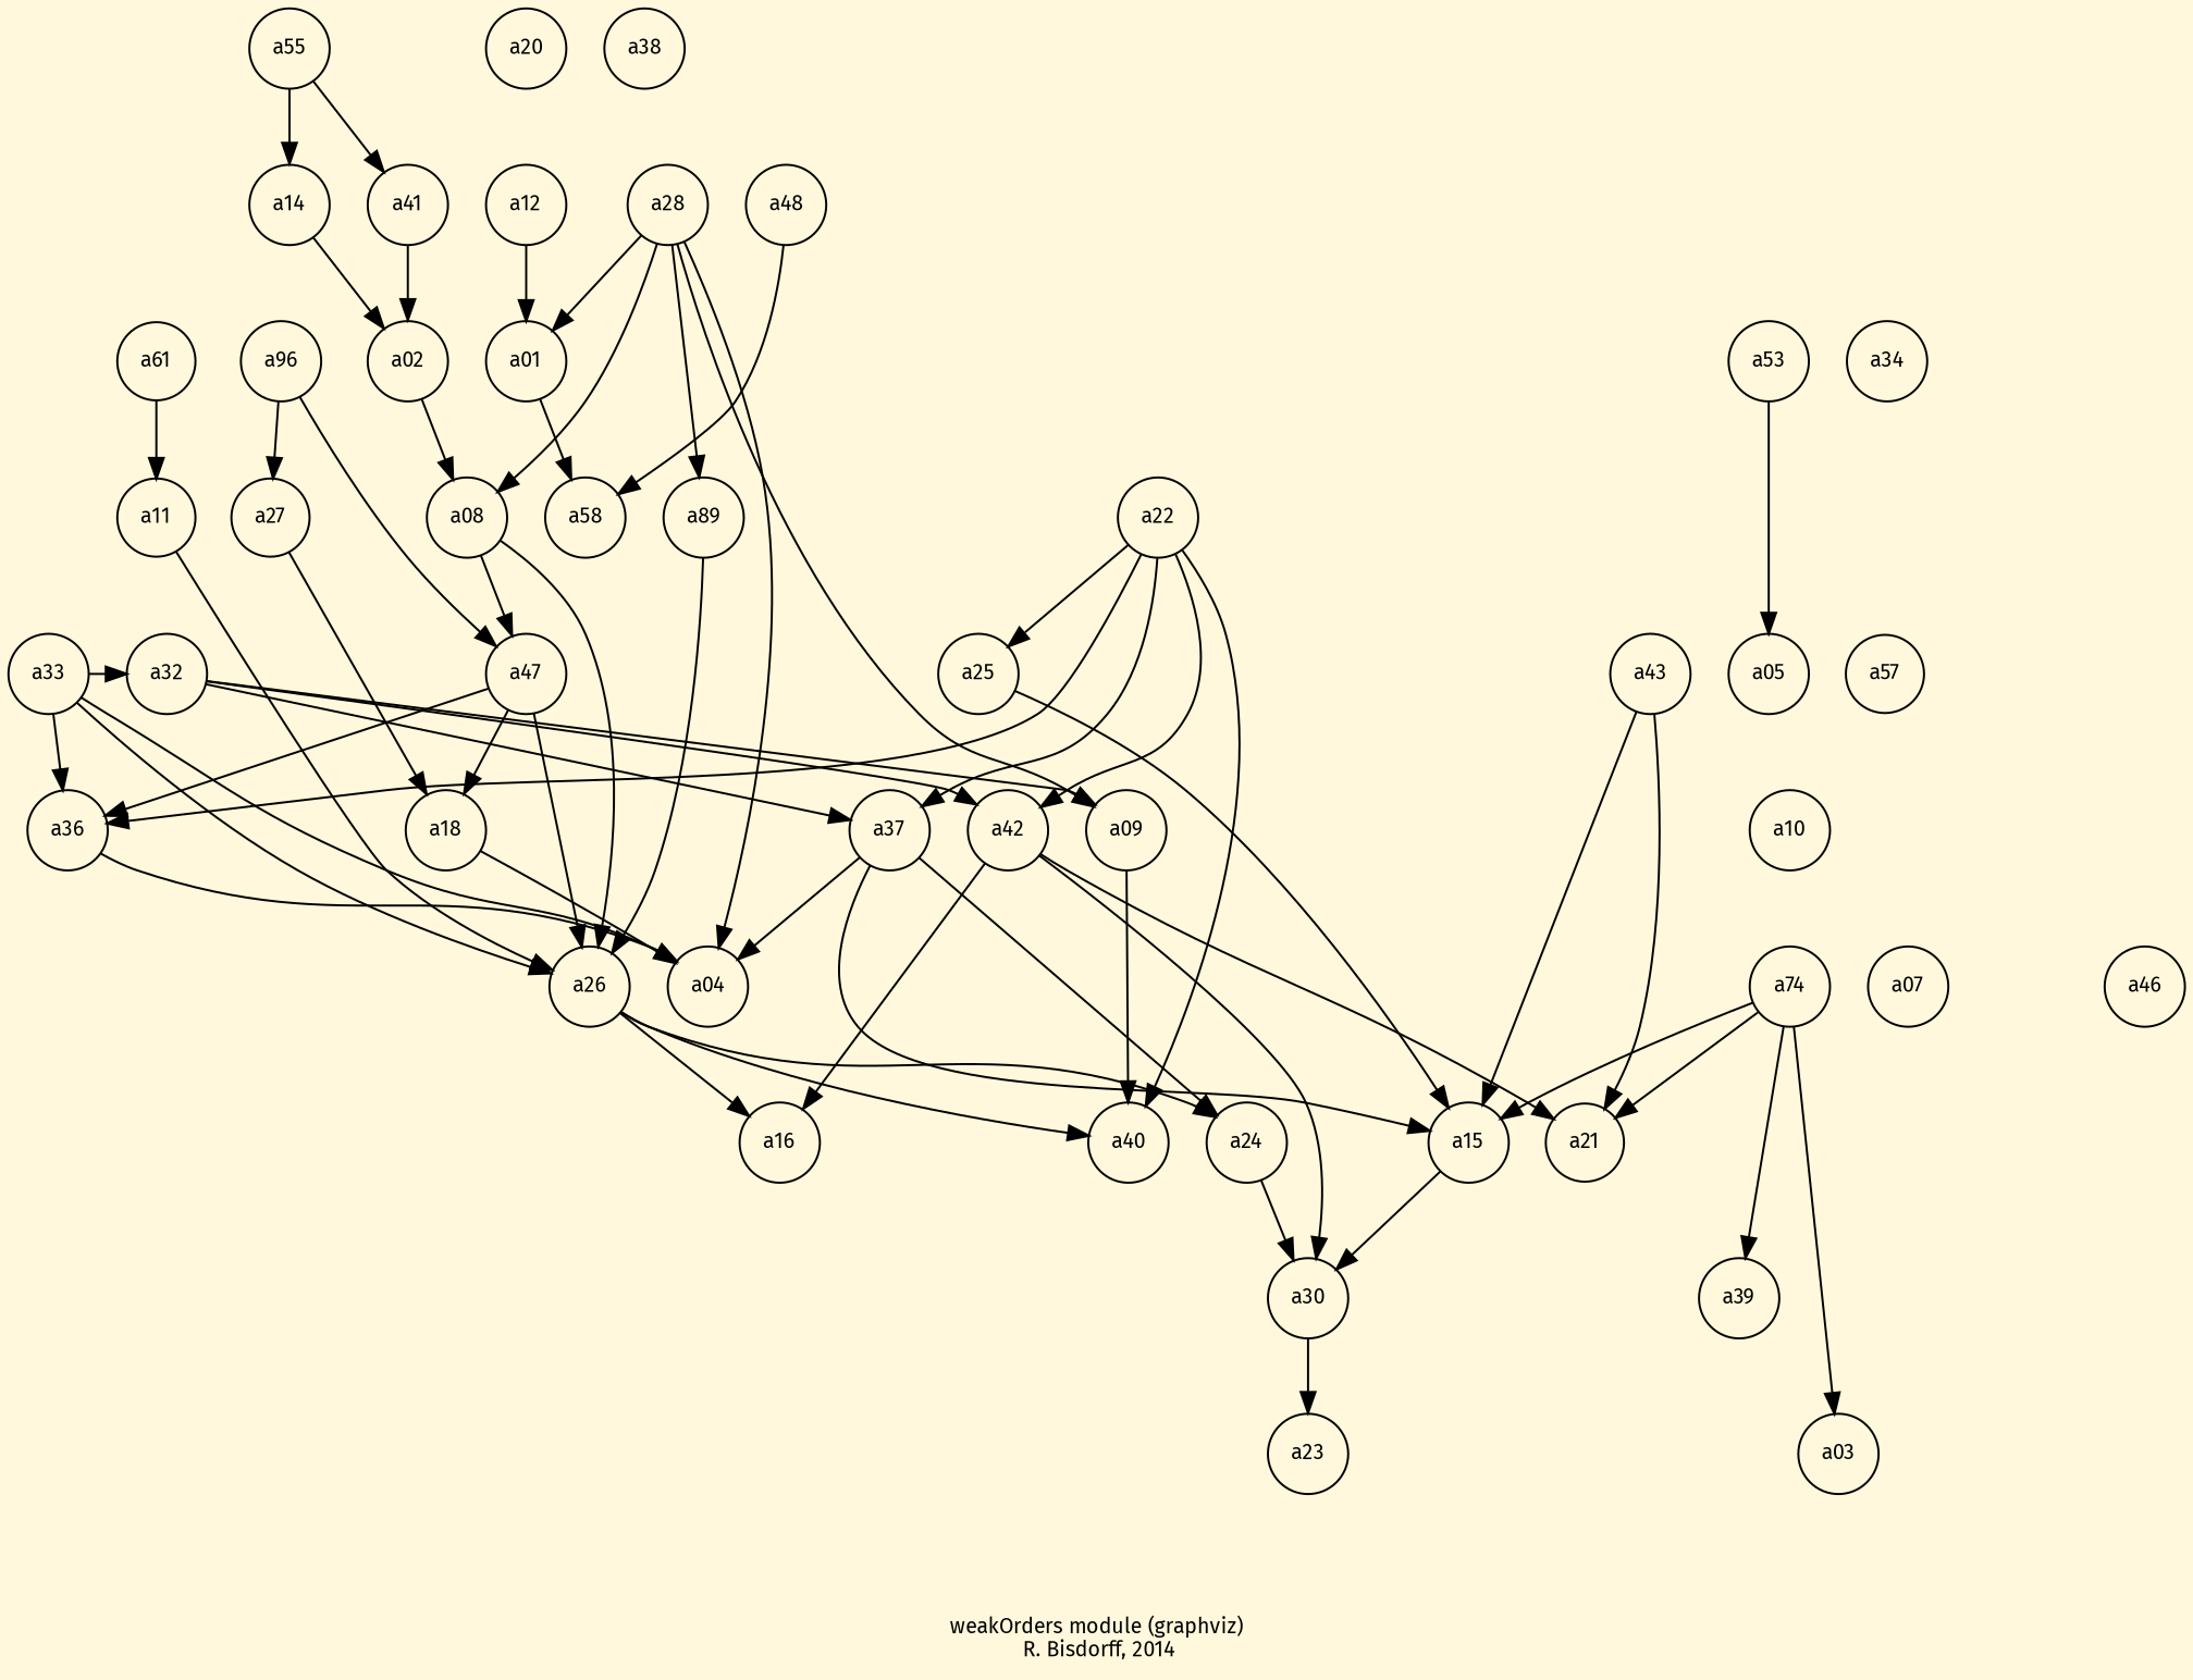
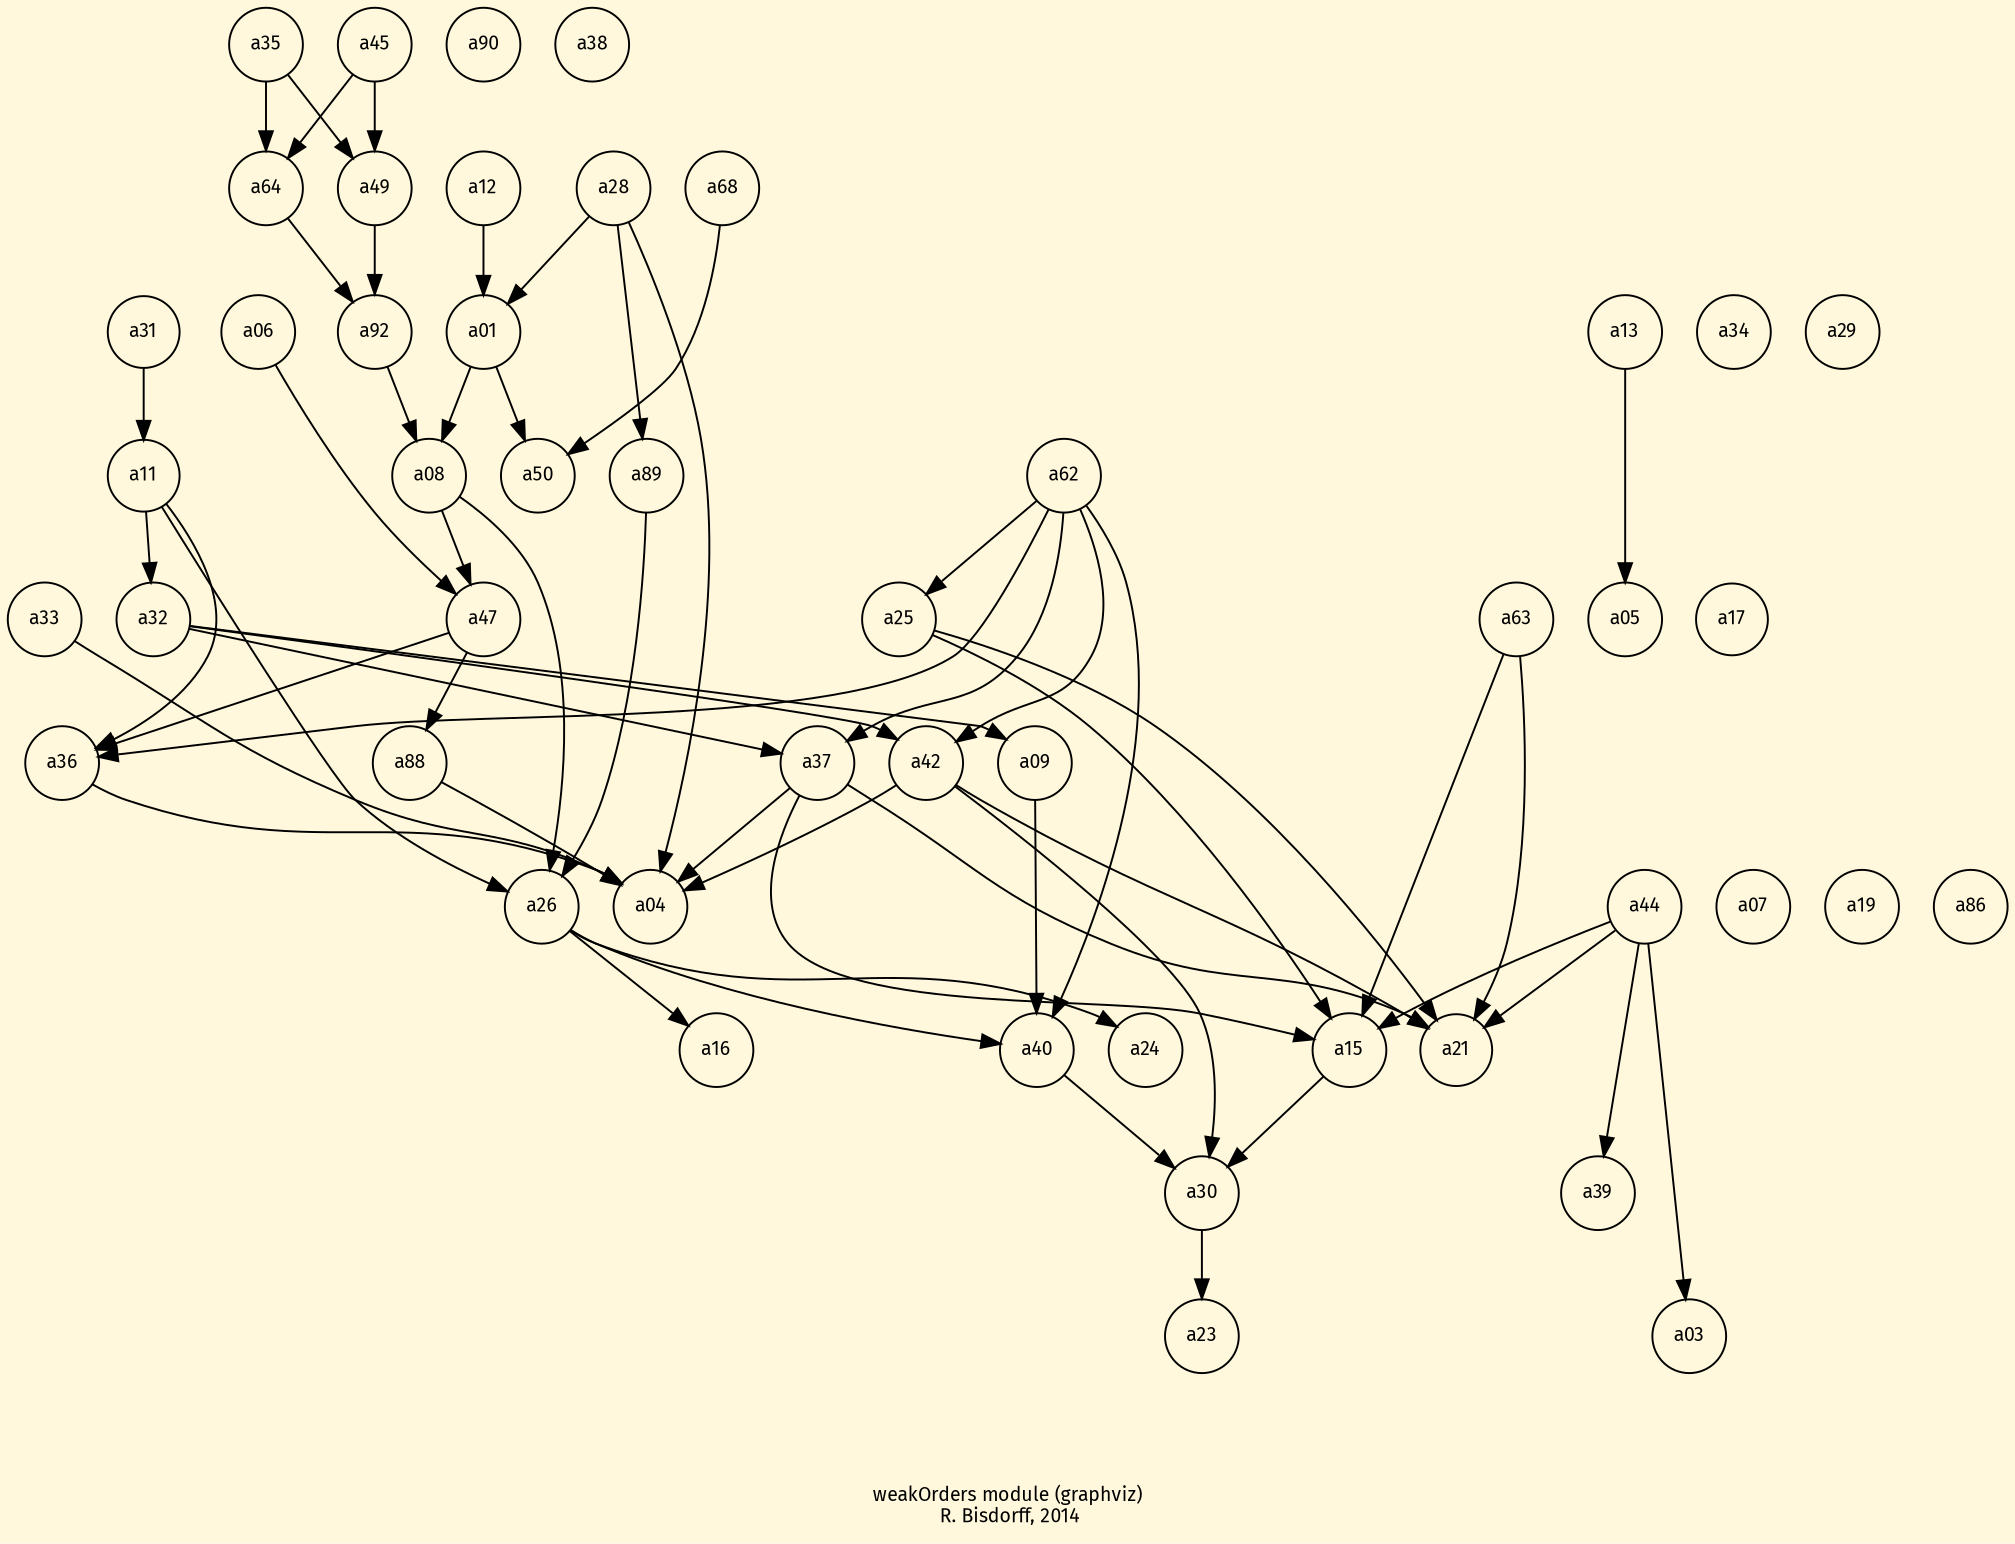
  digraph {
    bgcolor=cornsilk
    fontname="Fira Sans"
    fontsize=10
    label="\nweakOrders module (graphviz)\n R. Bisdorff, 2014"
    ordering=out
    node [fontname="Fira Sans" fontsize=10 shape=circle]
    edge [color=black fontname="Fira Sans" style="setlinewidth(1)"]
-   n2 [label=a20]
+   n1 [label=a45]
+   n2 [label=a90]
    n3 [label=a38]
-   n4 [label=a55]
-   n5 [label=a14]
-   n6 [label=a41]
+   n4 [label=a35]
+   n5 [label=a64]
+   n6 [label=a49]
    n7 [label=a12]
-   n8 [label=a48]
+   n8 [label=a68]
    n9 [label=a28]
-   n10 [label=a53]
-   n11 [label=a61]
-   n12 [label=a02]
-   n13 [label=a96]
+   n10 [label=a13]
+   n11 [label=a31]
+   n12 [label=a92]
+   n13 [label=a06]
    n14 [label=a34]
+   n15 [label=a29]
    n16 [label=a01]
-   n17 [label=a58]
-   n18 [label=a27]
+   n17 [label=a50]
    n19 [label=a89]
    n20 [label=a08]
-   n21 [label=a22]
+   n21 [label=a62]
    n22 [label=a11]
    n23 [label=a32]
-   n24 [label=a43]
+   n24 [label=a63]
    n25 [label=a33]
    n26 [label=a05]
-   n27 [label=a57]
+   n27 [label=a17]
    n28 [label=a47]
    n29 [label=a25]
    n30 [label=a36]
    n31 [label=a37]
-   n32 [label=a18]
+   n32 [label=a88]
    n33 [label=a42]
    n34 [label=a09]
-   n35 [label=a10]
    n36 [label=a04]
    n37 [label=a07]
    n38 [label=a26]
-   n39 [label=a74]
-   n41 [label=a46]
+   n39 [label=a44]
+   n40 [label=a19]
+   n41 [label=a86]
    n42 [label=a16]
    n43 [label=a15]
    n44 [label=a21]
    n45 [label=a40]
    n46 [label=a24]
    n47 [label=a30]
    n48 [label=a39]
    n49 [label=a23]
    n50 [label=a03]
    subgraph sub_1 {
      rank=same
+     n1
      n2
      n3
      n4
    }
    subgraph sub_2 {
      rank=same
      n5
      n6
      n7
      n8
      n9
    }
    subgraph sub_3 {
      rank=same
      n10
      n11
      n12
      n13
      n14
+     n15
      n16
    }
    subgraph sub_4 {
      rank=same
      n17
-     n18
      n19
      n20
      n21
      n22
    }
    subgraph sub_5 {
      rank=same
      n23
      n24
      n25
      n26
      n27
      n28
      n29
    }
    subgraph sub_6 {
      rank=same
      n30
      n31
      n32
      n33
      n34
-     n35
    }
    subgraph sub_7 {
      rank=same
      n36
      n37
      n38
      n39
+     n40
      n41
    }
    subgraph sub_8 {
      rank=same
      n42
      n43
      n44
      n45
      n46
    }
    subgraph sub_9 {
      rank=same
      n47
      n48
    }
    subgraph sub_10 {
      rank=same
      n49
      n50
    }
+   n1 -> n5
+   n1 -> n6
    n4 -> n5
    n4 -> n6
    n5 -> n12
    n6 -> n12
    n7 -> n16
    n8 -> n17
    n9 -> n16
    n9 -> n19
-   n9 -> n20
-   n9 -> n34
+   n16 -> n20
    n9 -> n36
    n10 -> n26
    n11 -> n22
    n12 -> n20
-   n13 -> n18
    n13 -> n28
    n16 -> n17
-   n18 -> n32
    n19 -> n38
    n20 -> n28
    n20 -> n38
    n21 -> n29
    n21 -> n30
    n21 -> n31
    n21 -> n33
    n21 -> n45
-   n25 -> n23
+   n22 -> n23
    n22 -> n38
    n23 -> n31
    n23 -> n33
    n23 -> n34
    n24 -> n43
    n24 -> n44
-   n25 -> n30
+   n22 -> n30
    n25 -> n36
-   n25 -> n38
    n28 -> n30
    n28 -> n32
-   n28 -> n38
    n29 -> n43
+   n29 -> n44
    n30 -> n36
    n31 -> n36
    n31 -> n43
-   n31 -> n46
+   n31 -> n44
    n32 -> n36
-   n33 -> n42
+   n33 -> n36
    n33 -> n44
    n33 -> n47
    n34 -> n45
    n38 -> n42
    n38 -> n45
    n38 -> n46
    n39 -> n43
    n39 -> n44
    n39 -> n48
    n39 -> n50
    n43 -> n47
-   n46 -> n47
+   n45 -> n47
    n47 -> n49
  }
